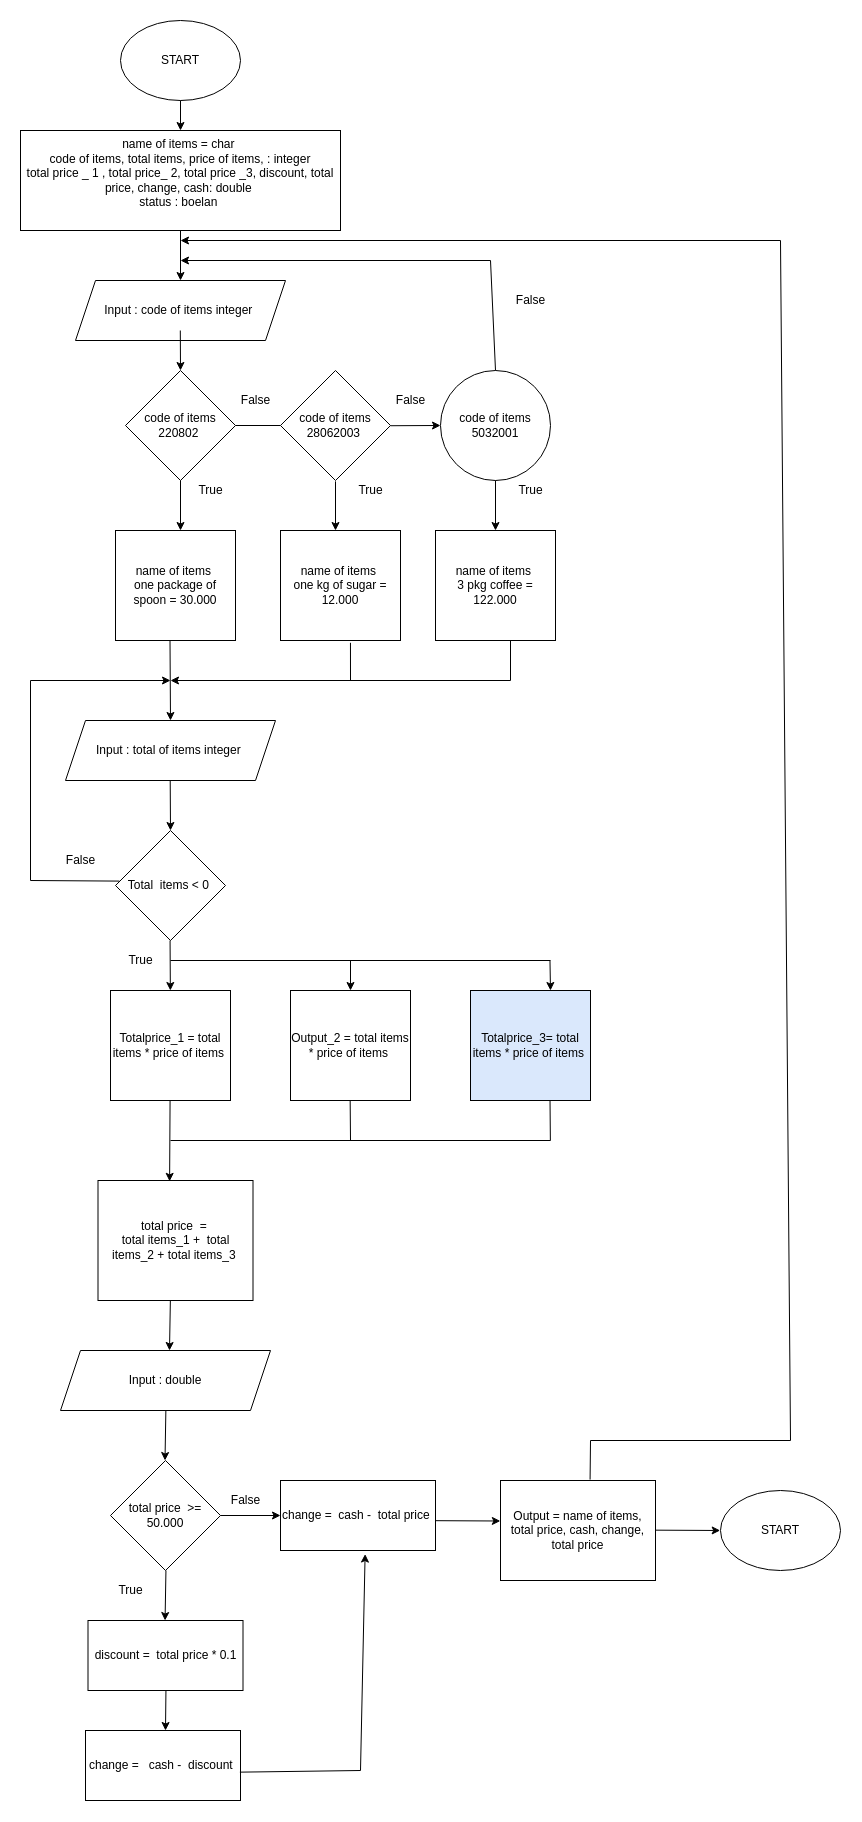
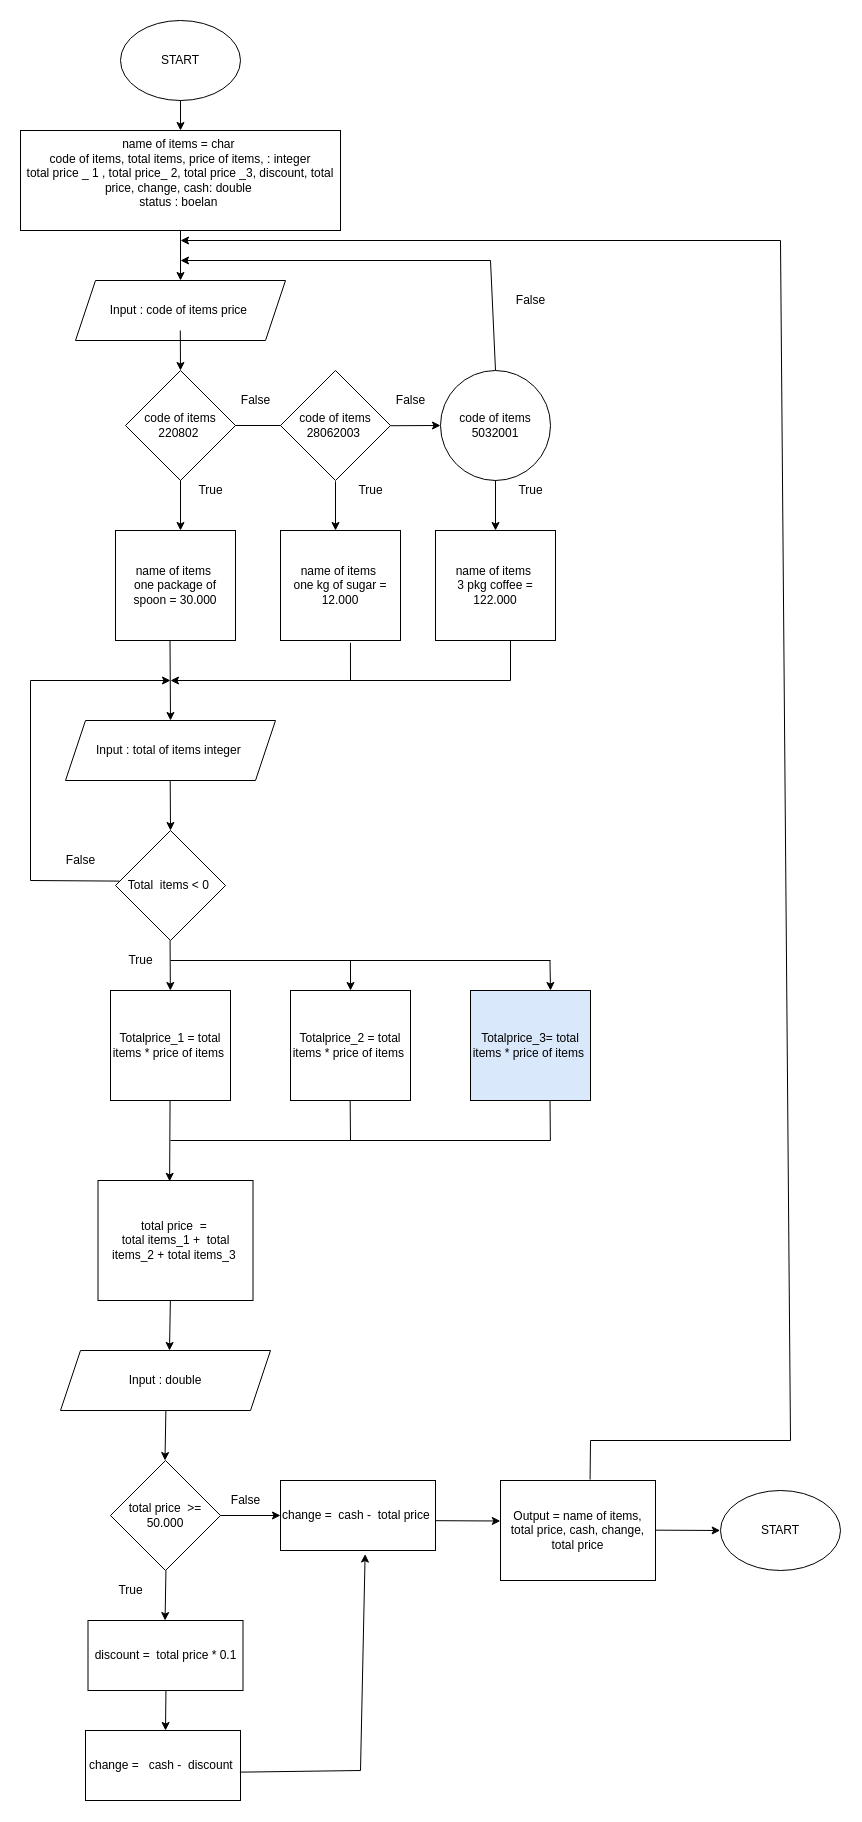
  <mxCell id="0" />
  <mxCell id="1" parent="0" />
  <mxCell id="2" value="START" style="ellipse;whiteSpace=wrap;html=1;" vertex="1" parent="1"><mxGeometry x="120" y="20" width="120" height="80" as="geometry" /></mxCell>
  <mxCell id="3" value="&lt;div&gt;&lt;span&gt;name of items = char&amp;nbsp;&lt;/span&gt;&lt;/div&gt;&lt;div&gt;&lt;span&gt;code of items, total items, price of items, : integer&lt;/span&gt;&lt;/div&gt;&lt;div&gt;&lt;span&gt;total price _ 1 , total price_ 2, total price _3, discount, total price, change, cash: double&amp;nbsp;&lt;/span&gt;&lt;/div&gt;&lt;div&gt;&lt;span&gt;status : boelan&amp;nbsp;&lt;/span&gt;&lt;/div&gt;&lt;div&gt;&lt;span&gt;&amp;nbsp;&lt;/span&gt;&lt;/div&gt;" style="rounded=0;whiteSpace=wrap;html=1;align=center;" vertex="1" parent="1"><mxGeometry x="20" y="130" width="320" height="100" as="geometry" /></mxCell>
  <mxCell id="4" value="" style="endArrow=classic;html=1;exitX=0.5;exitY=1;exitDx=0;exitDy=0;entryX=0.5;entryY=0;entryDx=0;entryDy=0;" edge="1" parent="1" source="2" target="3"><mxGeometry width="50" height="50" relative="1" as="geometry"><mxPoint x="290" y="220" as="sourcePoint" /><mxPoint x="340" y="170" as="targetPoint" /></mxGeometry></mxCell>
- <mxCell id="5" value="Input : code of items integer&amp;nbsp;" style="shape=parallelogram;perimeter=parallelogramPerimeter;whiteSpace=wrap;html=1;fixedSize=1;" vertex="1" parent="1"><mxGeometry x="75" y="280" width="210" height="60" as="geometry" /></mxCell>
+ <mxCell id="5" value="Input : code of items price&amp;nbsp;" style="shape=parallelogram;perimeter=parallelogramPerimeter;whiteSpace=wrap;html=1;fixedSize=1;" vertex="1" parent="1"><mxGeometry x="75" y="280" width="210" height="60" as="geometry" /></mxCell>
  <mxCell id="6" value="" style="endArrow=classic;html=1;exitX=0.5;exitY=1;exitDx=0;exitDy=0;entryX=0.5;entryY=0;entryDx=0;entryDy=0;" edge="1" parent="1" source="3" target="5"><mxGeometry width="50" height="50" relative="1" as="geometry"><mxPoint x="190" y="110" as="sourcePoint" /><mxPoint x="190" y="170" as="targetPoint" /></mxGeometry></mxCell>
  <mxCell id="7" value="code of items&lt;br&gt;220802&amp;nbsp;" style="rhombus;whiteSpace=wrap;html=1;" vertex="1" parent="1"><mxGeometry x="125" y="370" width="110" height="110" as="geometry" /></mxCell>
  <mxCell id="8" value="code of items&lt;br&gt;5032001" style="ellipse;whiteSpace=wrap;html=1;" vertex="1" parent="1"><mxGeometry x="440" y="370" width="110" height="110" as="geometry" /></mxCell>
  <mxCell id="9" value="code of items&lt;br&gt;28062003&amp;nbsp;" style="rhombus;whiteSpace=wrap;html=1;" vertex="1" parent="1"><mxGeometry x="280" y="370" width="110" height="110" as="geometry" /></mxCell>
  <mxCell id="10" value="" style="endArrow=classic;html=1;exitX=0.5;exitY=1;exitDx=0;exitDy=0;" edge="1" parent="1" source="7"><mxGeometry width="50" height="50" relative="1" as="geometry"><mxPoint x="150" y="530" as="sourcePoint" /><mxPoint x="180" y="530" as="targetPoint" /></mxGeometry></mxCell>
  <mxCell id="11" value="" style="endArrow=classic;html=1;exitX=0.5;exitY=1;exitDx=0;exitDy=0;" edge="1" parent="1"><mxGeometry width="50" height="50" relative="1" as="geometry"><mxPoint x="179.8" y="330" as="sourcePoint" /><mxPoint x="180" y="370" as="targetPoint" /></mxGeometry></mxCell>
  <mxCell id="12" value="" style="endArrow=none;html=1;exitX=1;exitY=0.5;exitDx=0;exitDy=0;entryX=0;entryY=0.5;entryDx=0;entryDy=0;" edge="1" parent="1" source="7" target="9"><mxGeometry width="50" height="50" relative="1" as="geometry"><mxPoint x="235" y="430" as="sourcePoint" /><mxPoint x="235" y="470" as="targetPoint" /></mxGeometry></mxCell>
  <mxCell id="13" value="" style="endArrow=classic;html=1;exitX=1;exitY=0.502;exitDx=0;exitDy=0;exitPerimeter=0;entryX=0;entryY=0.5;entryDx=0;entryDy=0;" edge="1" parent="1" source="9" target="8"><mxGeometry width="50" height="50" relative="1" as="geometry"><mxPoint x="400" y="425" as="sourcePoint" /><mxPoint x="430" y="425.15" as="targetPoint" /></mxGeometry></mxCell>
  <mxCell id="14" value="" style="endArrow=classic;html=1;exitX=0.5;exitY=1;exitDx=0;exitDy=0;" edge="1" parent="1" source="8"><mxGeometry width="50" height="50" relative="1" as="geometry"><mxPoint x="484.96" y="490" as="sourcePoint" /><mxPoint x="495" y="530" as="targetPoint" /></mxGeometry></mxCell>
  <mxCell id="15" value="" style="endArrow=classic;html=1;exitX=0.5;exitY=1.008;exitDx=0;exitDy=0;exitPerimeter=0;" edge="1" parent="1" source="9"><mxGeometry width="50" height="50" relative="1" as="geometry"><mxPoint x="335.12" y="490" as="sourcePoint" /><mxPoint x="335" y="530" as="targetPoint" /></mxGeometry></mxCell>
  <mxCell id="16" value="False" style="text;html=1;resizable=0;autosize=1;align=center;verticalAlign=middle;points=[];fillColor=none;strokeColor=none;rounded=0;" vertex="1" parent="1"><mxGeometry x="235" y="390" width="40" height="20" as="geometry" /></mxCell>
  <mxCell id="17" value="False" style="text;html=1;resizable=0;autosize=1;align=center;verticalAlign=middle;points=[];fillColor=none;strokeColor=none;rounded=0;" vertex="1" parent="1"><mxGeometry x="390" y="390" width="40" height="20" as="geometry" /></mxCell>
  <mxCell id="18" value="True" style="text;html=1;resizable=0;autosize=1;align=center;verticalAlign=middle;points=[];fillColor=none;strokeColor=none;rounded=0;" vertex="1" parent="1"><mxGeometry x="190" y="480" width="40" height="20" as="geometry" /></mxCell>
  <mxCell id="19" value="True" style="text;html=1;resizable=0;autosize=1;align=center;verticalAlign=middle;points=[];fillColor=none;strokeColor=none;rounded=0;" vertex="1" parent="1"><mxGeometry x="350" y="480" width="40" height="20" as="geometry" /></mxCell>
  <mxCell id="20" value="True" style="text;html=1;resizable=0;autosize=1;align=center;verticalAlign=middle;points=[];fillColor=none;strokeColor=none;rounded=0;" vertex="1" parent="1"><mxGeometry x="510" y="480" width="40" height="20" as="geometry" /></mxCell>
  <mxCell id="21" value="" style="endArrow=none;html=1;exitX=0.5;exitY=0;exitDx=0;exitDy=0;" edge="1" parent="1" source="8"><mxGeometry width="50" height="50" relative="1" as="geometry"><mxPoint x="480" y="360" as="sourcePoint" /><mxPoint x="490" y="260" as="targetPoint" /></mxGeometry></mxCell>
  <mxCell id="22" value="" style="endArrow=classic;html=1;jumpSize=0;" edge="1" parent="1"><mxGeometry width="50" height="50" relative="1" as="geometry"><mxPoint x="490" y="260" as="sourcePoint" /><mxPoint x="180" y="260" as="targetPoint" /></mxGeometry></mxCell>
  <mxCell id="23" value="False" style="text;html=1;resizable=0;autosize=1;align=center;verticalAlign=middle;points=[];fillColor=none;strokeColor=none;rounded=0;" vertex="1" parent="1"><mxGeometry x="510" y="290" width="40" height="20" as="geometry" /></mxCell>
  <mxCell id="24" value="name of items&amp;nbsp;&lt;br&gt;one package of spoon = 30.000" style="rounded=0;whiteSpace=wrap;html=1;" vertex="1" parent="1"><mxGeometry x="115" y="530" width="120" height="110" as="geometry" /></mxCell>
  <mxCell id="25" value="name of items&amp;nbsp;&lt;br&gt;3 pkg coffee = 122.000" style="rounded=0;whiteSpace=wrap;html=1;" vertex="1" parent="1"><mxGeometry x="435" y="530" width="120" height="110" as="geometry" /></mxCell>
  <mxCell id="26" value="name of items&amp;nbsp;&lt;br&gt;one kg of sugar = 12.000" style="rounded=0;whiteSpace=wrap;html=1;" vertex="1" parent="1"><mxGeometry x="280" y="530" width="120" height="110" as="geometry" /></mxCell>
  <mxCell id="27" value="Input : total of items integer&amp;nbsp;" style="shape=parallelogram;perimeter=parallelogramPerimeter;whiteSpace=wrap;html=1;fixedSize=1;" vertex="1" parent="1"><mxGeometry x="65" y="720" width="210" height="60" as="geometry" /></mxCell>
  <mxCell id="28" value="" style="endArrow=classic;html=1;exitX=0.5;exitY=1;exitDx=0;exitDy=0;entryX=0.5;entryY=0;entryDx=0;entryDy=0;" edge="1" parent="1" target="27"><mxGeometry width="50" height="50" relative="1" as="geometry"><mxPoint x="169.5" y="640" as="sourcePoint" /><mxPoint x="170" y="680" as="targetPoint" /></mxGeometry></mxCell>
  <mxCell id="29" value="Total&amp;nbsp; items &amp;lt; 0&amp;nbsp;" style="rhombus;whiteSpace=wrap;html=1;" vertex="1" parent="1"><mxGeometry x="115" y="830" width="110" height="110" as="geometry" /></mxCell>
  <mxCell id="30" value="" style="endArrow=none;html=1;jumpSize=0;entryX=0.583;entryY=1.021;entryDx=0;entryDy=0;entryPerimeter=0;" edge="1" parent="1" target="26"><mxGeometry width="50" height="50" relative="1" as="geometry"><mxPoint x="350" y="680" as="sourcePoint" /><mxPoint x="380" y="650" as="targetPoint" /></mxGeometry></mxCell>
  <mxCell id="31" value="" style="endArrow=none;html=1;jumpSize=0;entryX=0.583;entryY=1.021;entryDx=0;entryDy=0;entryPerimeter=0;" edge="1" parent="1"><mxGeometry width="50" height="50" relative="1" as="geometry"><mxPoint x="510" y="680" as="sourcePoint" /><mxPoint x="510" y="640" as="targetPoint" /></mxGeometry></mxCell>
  <mxCell id="32" value="" style="endArrow=classic;html=1;jumpSize=0;" edge="1" parent="1"><mxGeometry width="50" height="50" relative="1" as="geometry"><mxPoint x="510" y="680" as="sourcePoint" /><mxPoint x="170" y="680" as="targetPoint" /></mxGeometry></mxCell>
  <mxCell id="33" value="" style="endArrow=none;html=1;jumpSize=0;" edge="1" parent="1"><mxGeometry width="50" height="50" relative="1" as="geometry"><mxPoint x="30" y="880" as="sourcePoint" /><mxPoint x="30" y="680" as="targetPoint" /></mxGeometry></mxCell>
  <mxCell id="34" value="" style="endArrow=classic;html=1;jumpSize=0;" edge="1" parent="1"><mxGeometry width="50" height="50" relative="1" as="geometry"><mxPoint x="30" y="680" as="sourcePoint" /><mxPoint x="170" y="680" as="targetPoint" /></mxGeometry></mxCell>
  <mxCell id="35" value="" style="endArrow=none;html=1;jumpSize=0;entryX=0.036;entryY=0.46;entryDx=0;entryDy=0;entryPerimeter=0;" edge="1" parent="1" target="29"><mxGeometry width="50" height="50" relative="1" as="geometry"><mxPoint x="30" y="880" as="sourcePoint" /><mxPoint x="340" y="600" as="targetPoint" /></mxGeometry></mxCell>
  <mxCell id="36" value="" style="endArrow=classic;html=1;exitX=0.5;exitY=1;exitDx=0;exitDy=0;" edge="1" parent="1"><mxGeometry width="50" height="50" relative="1" as="geometry"><mxPoint x="169.71" y="780" as="sourcePoint" /><mxPoint x="170" y="830" as="targetPoint" /></mxGeometry></mxCell>
  <mxCell id="37" value="False" style="text;html=1;resizable=0;autosize=1;align=center;verticalAlign=middle;points=[];fillColor=none;strokeColor=none;rounded=0;" vertex="1" parent="1"><mxGeometry x="60" y="850" width="40" height="20" as="geometry" /></mxCell>
  <mxCell id="38" value="Totalprice_1 = total items * price of items&amp;nbsp;" style="rounded=0;whiteSpace=wrap;html=1;" vertex="1" parent="1"><mxGeometry x="110" y="990" width="120" height="110" as="geometry" /></mxCell>
- <mxCell id="39" value="Output_2 = total items * price of items&amp;nbsp;" style="rounded=0;whiteSpace=wrap;html=1;" vertex="1" parent="1"><mxGeometry x="290" y="990" width="120" height="110" as="geometry" /></mxCell>
+ <mxCell id="39" value="Totalprice_2 = total items * price of items&amp;nbsp;" style="rounded=0;whiteSpace=wrap;html=1;" vertex="1" parent="1"><mxGeometry x="290" y="990" width="120" height="110" as="geometry" /></mxCell>
  <mxCell id="40" value="Totalprice_3= total items * price of items&amp;nbsp;" style="rounded=0;whiteSpace=wrap;html=1;fillColor=#dae8fc;" vertex="1" parent="1"><mxGeometry x="470" y="990" width="120" height="110" as="geometry" /></mxCell>
  <mxCell id="41" value="" style="endArrow=classic;html=1;exitX=0.5;exitY=1;exitDx=0;exitDy=0;" edge="1" parent="1"><mxGeometry width="50" height="50" relative="1" as="geometry"><mxPoint x="169.57" y="940" as="sourcePoint" /><mxPoint x="169.86" y="990" as="targetPoint" /></mxGeometry></mxCell>
  <mxCell id="42" value="" style="endArrow=none;html=1;jumpSize=0;" edge="1" parent="1"><mxGeometry width="50" height="50" relative="1" as="geometry"><mxPoint x="170" y="960" as="sourcePoint" /><mxPoint x="550" y="960" as="targetPoint" /></mxGeometry></mxCell>
  <mxCell id="43" value="" style="endArrow=classic;html=1;entryX=0.5;entryY=0;entryDx=0;entryDy=0;" edge="1" parent="1" target="39"><mxGeometry width="50" height="50" relative="1" as="geometry"><mxPoint x="350" y="960" as="sourcePoint" /><mxPoint x="179.86" y="1000" as="targetPoint" /></mxGeometry></mxCell>
  <mxCell id="44" value="" style="endArrow=classic;html=1;entryX=0.546;entryY=0;entryDx=0;entryDy=0;entryPerimeter=0;" edge="1" parent="1"><mxGeometry width="50" height="50" relative="1" as="geometry"><mxPoint x="549.48" y="960" as="sourcePoint" /><mxPoint x="550" y="990" as="targetPoint" /></mxGeometry></mxCell>
  <mxCell id="45" value="True" style="text;html=1;resizable=0;autosize=1;align=center;verticalAlign=middle;points=[];fillColor=none;strokeColor=none;rounded=0;" vertex="1" parent="1"><mxGeometry x="120" y="950" width="40" height="20" as="geometry" /></mxCell>
  <mxCell id="46" value="total price&amp;nbsp; =&amp;nbsp;&lt;br&gt;total items_1 +&amp;nbsp; total items_2 + total items_3&amp;nbsp;" style="rounded=0;whiteSpace=wrap;html=1;" vertex="1" parent="1"><mxGeometry x="97.5" y="1180" width="155" height="120" as="geometry" /></mxCell>
  <mxCell id="47" value="" style="endArrow=classic;html=1;exitX=0.5;exitY=1;exitDx=0;exitDy=0;entryX=0.462;entryY=0.007;entryDx=0;entryDy=0;entryPerimeter=0;" edge="1" parent="1" target="46"><mxGeometry width="50" height="50" relative="1" as="geometry"><mxPoint x="169.57" y="1100" as="sourcePoint" /><mxPoint x="169.86" y="1150" as="targetPoint" /></mxGeometry></mxCell>
  <mxCell id="48" value="" style="endArrow=none;html=1;jumpSize=0;" edge="1" parent="1"><mxGeometry width="50" height="50" relative="1" as="geometry"><mxPoint x="170" y="1140" as="sourcePoint" /><mxPoint x="550" y="1140" as="targetPoint" /></mxGeometry></mxCell>
  <mxCell id="49" value="" style="endArrow=none;html=1;jumpSize=0;entryX=0.583;entryY=1.021;entryDx=0;entryDy=0;entryPerimeter=0;" edge="1" parent="1"><mxGeometry width="50" height="50" relative="1" as="geometry"><mxPoint x="350" y="1140" as="sourcePoint" /><mxPoint x="349.66" y="1100" as="targetPoint" /></mxGeometry></mxCell>
  <mxCell id="50" value="" style="endArrow=none;html=1;jumpSize=0;entryX=0.583;entryY=1.021;entryDx=0;entryDy=0;entryPerimeter=0;" edge="1" parent="1"><mxGeometry width="50" height="50" relative="1" as="geometry"><mxPoint x="549.86" y="1140" as="sourcePoint" /><mxPoint x="549.52" y="1100" as="targetPoint" /></mxGeometry></mxCell>
  <mxCell id="51" value="Input : double" style="shape=parallelogram;perimeter=parallelogramPerimeter;whiteSpace=wrap;html=1;fixedSize=1;" vertex="1" parent="1"><mxGeometry x="60" y="1350" width="210" height="60" as="geometry" /></mxCell>
  <mxCell id="52" value="" style="endArrow=classic;html=1;exitX=0.5;exitY=1;exitDx=0;exitDy=0;" edge="1" parent="1"><mxGeometry width="50" height="50" relative="1" as="geometry"><mxPoint x="169.87" y="1300" as="sourcePoint" /><mxPoint x="169" y="1350" as="targetPoint" /></mxGeometry></mxCell>
  <mxCell id="53" value="total price&amp;nbsp; &amp;gt;= 50.000" style="rhombus;whiteSpace=wrap;html=1;" vertex="1" parent="1"><mxGeometry x="110" y="1460" width="110" height="110" as="geometry" /></mxCell>
  <mxCell id="54" value="" style="endArrow=classic;html=1;exitX=0.5;exitY=1;exitDx=0;exitDy=0;" edge="1" parent="1"><mxGeometry width="50" height="50" relative="1" as="geometry"><mxPoint x="165.37" y="1410" as="sourcePoint" /><mxPoint x="164.5" y="1460" as="targetPoint" /></mxGeometry></mxCell>
  <mxCell id="55" value="discount =&amp;nbsp; total price * 0.1" style="rounded=0;whiteSpace=wrap;html=1;" vertex="1" parent="1"><mxGeometry x="87.5" y="1620" width="155" height="70" as="geometry" /></mxCell>
  <mxCell id="56" value="change =&amp;nbsp; cash -&amp;nbsp; total price&amp;nbsp;" style="rounded=0;whiteSpace=wrap;html=1;" vertex="1" parent="1"><mxGeometry x="280" y="1480" width="155" height="70" as="geometry" /></mxCell>
  <mxCell id="57" value="" style="endArrow=classic;html=1;exitX=0.5;exitY=1;exitDx=0;exitDy=0;" edge="1" parent="1"><mxGeometry width="50" height="50" relative="1" as="geometry"><mxPoint x="165.44" y="1570" as="sourcePoint" /><mxPoint x="164.57" y="1620" as="targetPoint" /></mxGeometry></mxCell>
  <mxCell id="58" value="" style="endArrow=classic;html=1;exitX=1;exitY=0.5;exitDx=0;exitDy=0;" edge="1" parent="1" source="53"><mxGeometry width="50" height="50" relative="1" as="geometry"><mxPoint x="175.44" y="1580" as="sourcePoint" /><mxPoint x="280" y="1515" as="targetPoint" /></mxGeometry></mxCell>
  <mxCell id="59" value="change =&amp;nbsp; &amp;nbsp;cash -&amp;nbsp; discount&amp;nbsp;" style="rounded=0;whiteSpace=wrap;html=1;" vertex="1" parent="1"><mxGeometry x="85" y="1730" width="155" height="70" as="geometry" /></mxCell>
  <mxCell id="60" value="" style="endArrow=classic;html=1;exitX=0.5;exitY=1;exitDx=0;exitDy=0;" edge="1" parent="1"><mxGeometry width="50" height="50" relative="1" as="geometry"><mxPoint x="165.44" y="1690" as="sourcePoint" /><mxPoint x="165" y="1730" as="targetPoint" /></mxGeometry></mxCell>
  <mxCell id="61" value="True" style="text;html=1;resizable=0;autosize=1;align=center;verticalAlign=middle;points=[];fillColor=none;strokeColor=none;rounded=0;" vertex="1" parent="1"><mxGeometry x="110" y="1580" width="40" height="20" as="geometry" /></mxCell>
  <mxCell id="62" value="False" style="text;html=1;resizable=0;autosize=1;align=center;verticalAlign=middle;points=[];fillColor=none;strokeColor=none;rounded=0;" vertex="1" parent="1"><mxGeometry x="225" y="1490" width="40" height="20" as="geometry" /></mxCell>
  <mxCell id="63" value="" style="endArrow=none;html=1;jumpSize=0;exitX=0.996;exitY=0.595;exitDx=0;exitDy=0;exitPerimeter=0;" edge="1" parent="1" source="59"><mxGeometry width="50" height="50" relative="1" as="geometry"><mxPoint x="252.5" y="1770" as="sourcePoint" /><mxPoint x="360" y="1770" as="targetPoint" /></mxGeometry></mxCell>
  <mxCell id="64" value="" style="endArrow=classic;html=1;jumpSize=0;entryX=0.546;entryY=1.051;entryDx=0;entryDy=0;entryPerimeter=0;" edge="1" parent="1" target="56"><mxGeometry width="50" height="50" relative="1" as="geometry"><mxPoint x="360" y="1770" as="sourcePoint" /><mxPoint x="440" y="1710" as="targetPoint" /></mxGeometry></mxCell>
  <mxCell id="65" value="Output = name of items, total price, cash, change, total price" style="rounded=0;whiteSpace=wrap;html=1;" vertex="1" parent="1"><mxGeometry x="500" y="1480" width="155" height="100" as="geometry" /></mxCell>
  <mxCell id="66" value="" style="endArrow=classic;html=1;exitX=1.001;exitY=0.574;exitDx=0;exitDy=0;exitPerimeter=0;entryX=-0.001;entryY=0.405;entryDx=0;entryDy=0;entryPerimeter=0;" edge="1" parent="1" source="56" target="65"><mxGeometry width="50" height="50" relative="1" as="geometry"><mxPoint x="435" y="1514.52" as="sourcePoint" /><mxPoint x="495" y="1514.52" as="targetPoint" /></mxGeometry></mxCell>
  <mxCell id="67" value="START" style="ellipse;whiteSpace=wrap;html=1;" vertex="1" parent="1"><mxGeometry x="720" y="1490" width="120" height="80" as="geometry" /></mxCell>
  <mxCell id="68" value="" style="endArrow=classic;html=1;exitX=1.001;exitY=0.574;exitDx=0;exitDy=0;exitPerimeter=0;entryX=-0.001;entryY=0.405;entryDx=0;entryDy=0;entryPerimeter=0;" edge="1" parent="1"><mxGeometry width="50" height="50" relative="1" as="geometry"><mxPoint x="654.995" y="1529.67" as="sourcePoint" /><mxPoint x="719.685" y="1529.99" as="targetPoint" /></mxGeometry></mxCell>
  <mxCell id="69" value="" style="endArrow=none;html=1;jumpSize=0;" edge="1" parent="1"><mxGeometry width="50" height="50" relative="1" as="geometry"><mxPoint x="590" y="1440" as="sourcePoint" /><mxPoint x="790" y="1440" as="targetPoint" /></mxGeometry></mxCell>
  <mxCell id="70" value="" style="endArrow=none;html=1;jumpSize=0;entryX=0.578;entryY=-0.009;entryDx=0;entryDy=0;entryPerimeter=0;" edge="1" parent="1" target="65"><mxGeometry width="50" height="50" relative="1" as="geometry"><mxPoint x="590" y="1440" as="sourcePoint" /><mxPoint x="800" y="1450" as="targetPoint" /></mxGeometry></mxCell>
  <mxCell id="71" value="" style="endArrow=none;html=1;jumpSize=0;" edge="1" parent="1"><mxGeometry width="50" height="50" relative="1" as="geometry"><mxPoint x="780" y="240" as="sourcePoint" /><mxPoint x="790" y="1440" as="targetPoint" /></mxGeometry></mxCell>
  <mxCell id="72" value="" style="endArrow=classic;html=1;jumpSize=0;" edge="1" parent="1"><mxGeometry width="50" height="50" relative="1" as="geometry"><mxPoint x="780" y="240" as="sourcePoint" /><mxPoint x="180" y="240" as="targetPoint" /></mxGeometry></mxCell>
